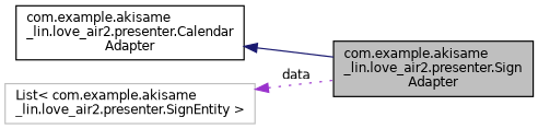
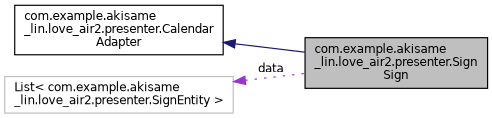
  digraph {
    rankdir=LR
    node [color=black fillcolor=white fontname=Helvetica fontsize=10 shape=record style=filled]
    edge [dir=back fontname=Helvetica fontsize=10 labelfontname=Helvetica labelfontsize=10]
-   n1 [fillcolor=grey75 fontcolor=black height=0.2 label="com.example.akisame\l_lin.love_air2.presenter.Sign\lAdapter" width=0.4]
+   n1 [fillcolor=grey75 fontcolor=black height=0.2 label="com.example.akisame\l_lin.love_air2.presenter.Sign\lSign" width=0.4]
    n2 [height=0.2 label="com.example.akisame\l_lin.love_air2.presenter.Calendar\lAdapter" width=0.4]
    n3 [color=grey75 height=0.2 label="List\< com.example.akisame\l_lin.love_air2.presenter.SignEntity \>" width=0.4]
    n2 -> n1 [color=midnightblue style=solid]
    n3 -> n1 [color=darkorchid3 label=" data" style=dotted]
  }
